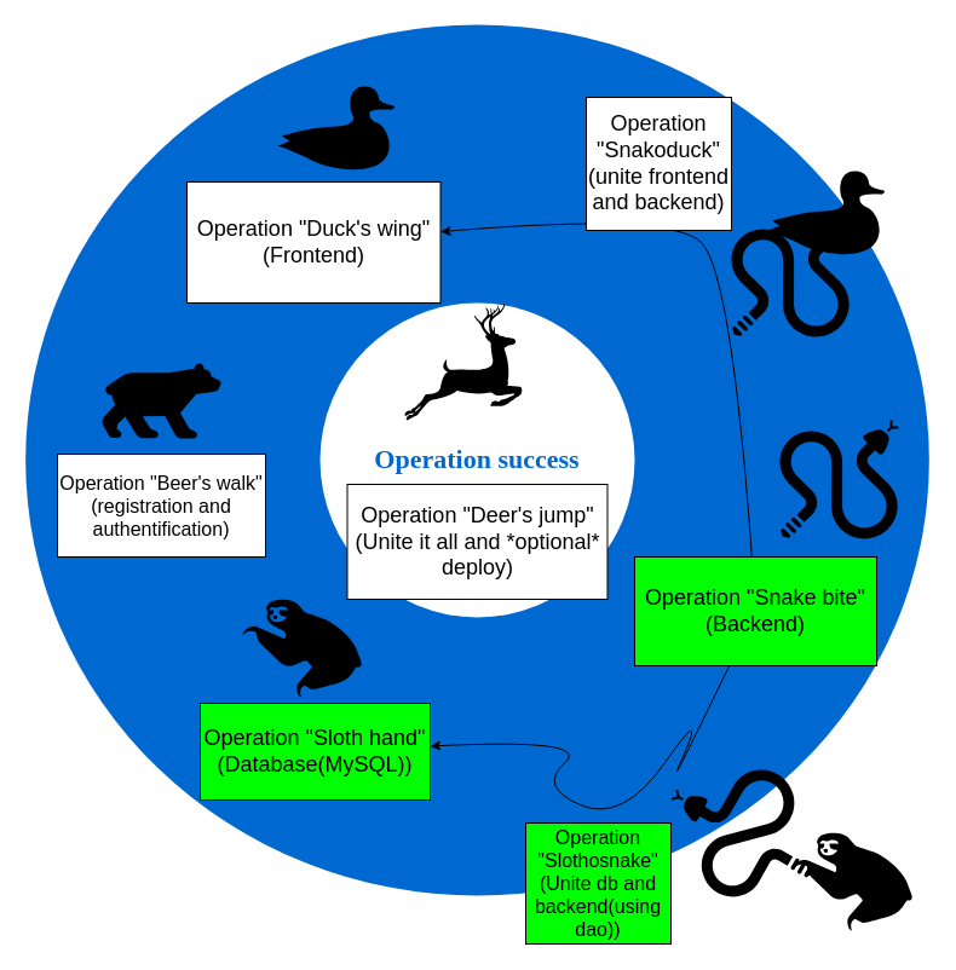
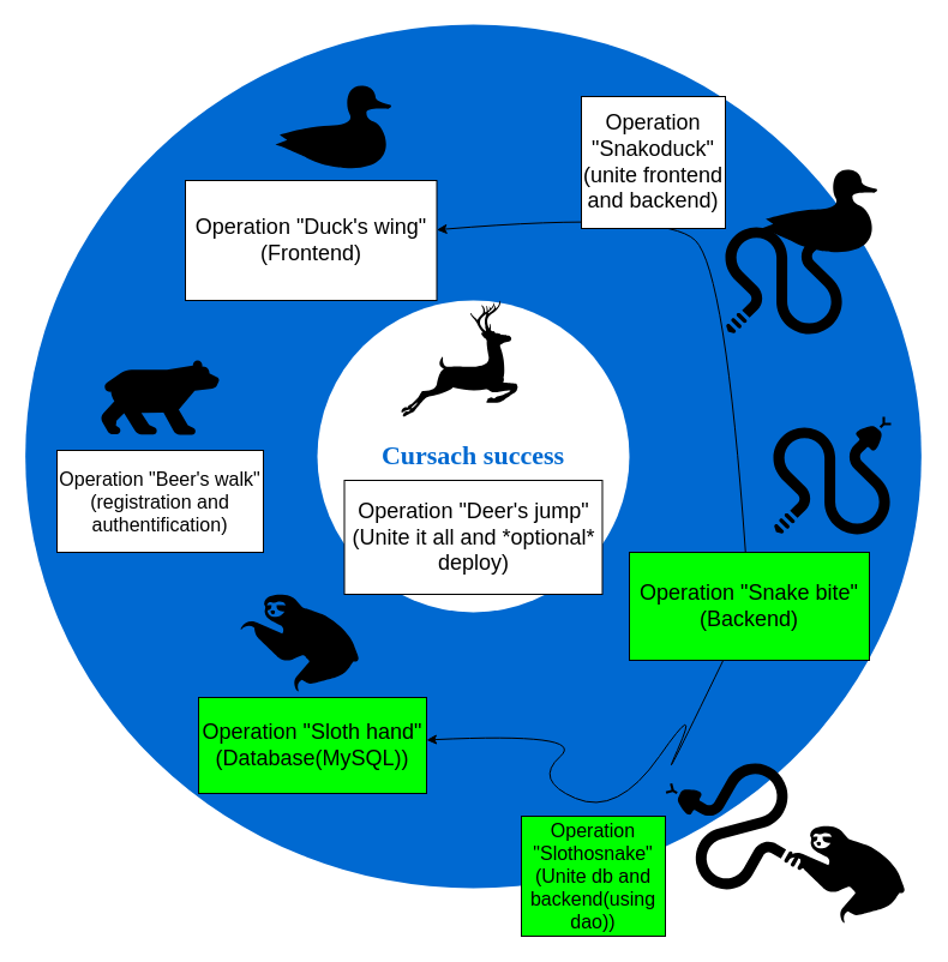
  <mxCell id="0" />
  <mxCell id="1" parent="0" />
  <mxCell id="2" value="" style="ellipse;whiteSpace=wrap;html=1;rounded=0;shadow=0;comic=0;strokeWidth=1;fontFamily=Verdana;fontSize=14;strokeColor=none;fillColor=#0069D1;" parent="1" vertex="1"><mxGeometry x="20.66" y="20" width="746.67" height="720" as="geometry" /></mxCell>
- <mxCell id="3" value="Operation success" style="ellipse;whiteSpace=wrap;html=1;rounded=0;shadow=0;comic=0;strokeWidth=1;fontFamily=Verdana;fontSize=22;strokeColor=none;fillColor=#ffffff;fontColor=#0069D1;fontStyle=1" parent="1" vertex="1"><mxGeometry x="264" y="250" width="260" height="260" as="geometry" /></mxCell>
+ <mxCell id="3" value="Cursach success" style="ellipse;whiteSpace=wrap;html=1;rounded=0;shadow=0;comic=0;strokeWidth=1;fontFamily=Verdana;fontSize=22;strokeColor=none;fillColor=#ffffff;fontColor=#0069D1;fontStyle=1" parent="1" vertex="1"><mxGeometry x="264" y="250" width="260" height="260" as="geometry" /></mxCell>
  <mxCell id="4" value="" style="shape=mxgraph.signs.animals.duck;html=1;pointerEvents=1;fillColor=#000000;strokeColor=none;verticalLabelPosition=bottom;verticalAlign=top;align=center;sketch=0;" parent="1" vertex="1"><mxGeometry x="229" y="70" width="105" height="73" as="geometry" /></mxCell>
  <mxCell id="5" value="" style="shape=mxgraph.signs.animals.snake;html=1;pointerEvents=1;fillColor=#000000;strokeColor=none;verticalLabelPosition=bottom;verticalAlign=top;align=center;sketch=0;" parent="1" vertex="1"><mxGeometry x="644" y="347" width="98" height="98" as="geometry" /></mxCell>
  <mxCell id="6" value="" style="shape=mxgraph.signs.animals.deer_2;html=1;pointerEvents=1;fillColor=#000000;strokeColor=none;verticalLabelPosition=bottom;verticalAlign=top;align=center;sketch=0;" parent="1" vertex="1"><mxGeometry x="334" y="250" width="97" height="97" as="geometry" /></mxCell>
  <mxCell id="7" value="" style="shape=mxgraph.signs.animals.sloth;html=1;pointerEvents=1;fillColor=#000000;strokeColor=none;verticalLabelPosition=bottom;verticalAlign=top;align=center;sketch=0;" parent="1" vertex="1"><mxGeometry x="199.99" y="495" width="99" height="81" as="geometry" /></mxCell>
  <mxCell id="8" value="&lt;font style=&quot;font-size: 18px&quot;&gt;Operation &quot;Sloth hand&quot;&lt;br&gt;(Database(MySQL))&lt;br&gt;&lt;/font&gt;" style="rounded=0;whiteSpace=wrap;html=1;fillColor=#00FF00;" parent="1" vertex="1"><mxGeometry x="165" y="581" width="190" height="80" as="geometry" /></mxCell>
  <mxCell id="9" value="Operation &quot;Snake bite&quot;&lt;br&gt;(Backend)" style="rounded=0;whiteSpace=wrap;html=1;fontSize=18;fillColor=#00FF00;" parent="1" vertex="1"><mxGeometry x="524" y="460" width="200" height="90" as="geometry" /></mxCell>
  <mxCell id="10" value="Operation &quot;Duck's wing&quot;&lt;br&gt;(Frontend)" style="rounded=0;whiteSpace=wrap;html=1;fontSize=18;" parent="1" vertex="1"><mxGeometry x="154" y="150" width="209.5" height="100" as="geometry" /></mxCell>
  <mxCell id="11" value="Operation &quot;Deer's jump&quot;&lt;br&gt;(Unite it all and *optional* deploy)" style="rounded=0;whiteSpace=wrap;html=1;fontSize=18;" parent="1" vertex="1"><mxGeometry x="286.5" y="400" width="214.99" height="95" as="geometry" /></mxCell>
  <mxCell id="12" value="" style="curved=1;endArrow=classic;html=1;rounded=0;" parent="1" source="9" target="8" edge="1"><mxGeometry width="50" height="50" relative="1" as="geometry"><mxPoint x="488.99" y="660" as="sourcePoint" /><mxPoint x="538.99" y="610" as="targetPoint" /><Array as="points"><mxPoint x="544" y="670" /><mxPoint x="584" y="580" /><mxPoint x="514" y="680" /><mxPoint x="444" y="650" /><mxPoint x="488.99" y="610" /></Array></mxGeometry></mxCell>
  <mxCell id="13" value="&lt;font size=&quot;3&quot;&gt;Operation &quot;Slothosnake&quot;&lt;br&gt;(Unite db and backend(using dao))&lt;br&gt;&lt;/font&gt;" style="rounded=0;whiteSpace=wrap;html=1;fillColor=#00FF00;" parent="1" vertex="1"><mxGeometry x="434" y="680" width="120" height="100" as="geometry" /></mxCell>
  <mxCell id="14" value="" style="curved=1;endArrow=classic;html=1;rounded=0;fontSize=18;" parent="1" source="9" target="10" edge="1"><mxGeometry width="50" height="50" relative="1" as="geometry"><mxPoint x="554" y="225" as="sourcePoint" /><mxPoint x="604" y="175" as="targetPoint" /><Array as="points"><mxPoint x="604" y="225" /><mxPoint x="554" y="175" /></Array></mxGeometry></mxCell>
  <mxCell id="15" value="Operation &quot;Snakoduck&quot;&lt;br&gt;(unite frontend and backend)" style="rounded=0;whiteSpace=wrap;html=1;fontSize=18;fillColor=#FFFFFF;" parent="1" vertex="1"><mxGeometry x="484" y="80" width="120" height="110" as="geometry" /></mxCell>
  <mxCell id="16" value="" style="shape=mxgraph.signs.animals.duck;html=1;pointerEvents=1;fillColor=#000000;strokeColor=none;verticalLabelPosition=bottom;verticalAlign=top;align=center;sketch=0;" parent="1" vertex="1"><mxGeometry x="634" y="140" width="105" height="73" as="geometry" /></mxCell>
  <mxCell id="17" value="" style="shape=mxgraph.signs.animals.snake;html=1;pointerEvents=1;fillColor=#000000;strokeColor=none;verticalLabelPosition=bottom;verticalAlign=top;align=center;sketch=0;" parent="1" vertex="1"><mxGeometry x="604" y="180" width="98" height="98" as="geometry" /></mxCell>
  <mxCell id="18" value="" style="shape=mxgraph.signs.animals.sloth;html=1;pointerEvents=1;fillColor=#000000;strokeColor=none;verticalLabelPosition=bottom;verticalAlign=top;align=center;sketch=0;" parent="1" vertex="1"><mxGeometry x="655" y="688" width="99" height="81" as="geometry" /></mxCell>
  <mxCell id="19" value="" style="shape=mxgraph.signs.animals.snake;html=1;pointerEvents=1;fillColor=#000000;strokeColor=none;verticalLabelPosition=bottom;verticalAlign=top;align=center;sketch=0;rotation=-105;" parent="1" vertex="1"><mxGeometry x="564" y="640" width="98" height="98" as="geometry" /></mxCell>
  <mxCell id="20" value="" style="shape=mxgraph.signs.animals.bear_1;html=1;pointerEvents=1;fillColor=#000000;strokeColor=none;verticalLabelPosition=bottom;verticalAlign=top;align=center;sketch=0;" parent="1" vertex="1"><mxGeometry x="84" y="300" width="98" height="62" as="geometry" /></mxCell>
  <mxCell id="21" value="&lt;font size=&quot;3&quot;&gt;Operation &quot;Beer's walk&quot;&lt;br&gt;(registration and authentification)&lt;br&gt;&lt;/font&gt;" style="rounded=0;whiteSpace=wrap;html=1;" parent="1" vertex="1"><mxGeometry x="47" y="375" width="172" height="85" as="geometry" /></mxCell>
